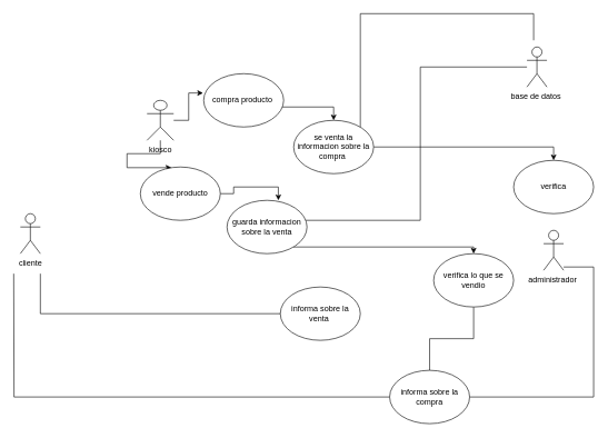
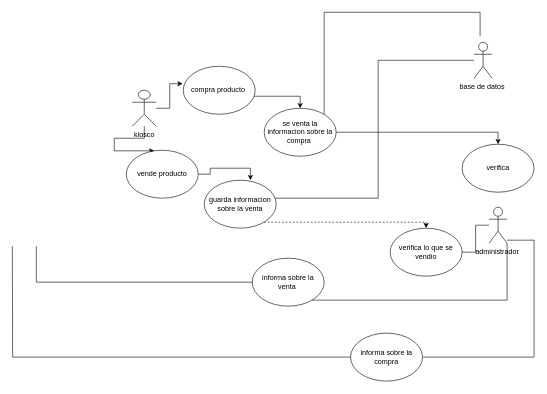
  <mxCell id="0" />
  <mxCell id="1" parent="0" />
  <mxCell id="2" value="base de datos&amp;nbsp;" style="shape=umlActor;verticalLabelPosition=bottom;verticalAlign=top;html=1;outlineConnect=0;" vertex="1" parent="1"><mxGeometry x="790" y="70" width="30" height="60" as="geometry" /></mxCell>
  <mxCell id="3" value="administrador&amp;nbsp;" style="shape=umlActor;verticalLabelPosition=bottom;verticalAlign=top;html=1;outlineConnect=0;" vertex="1" parent="1"><mxGeometry x="815" y="345" width="30" height="60" as="geometry" /></mxCell>
- <mxCell id="4" value="cliente" style="shape=umlActor;verticalLabelPosition=bottom;verticalAlign=top;html=1;outlineConnect=0;" vertex="1" parent="1"><mxGeometry x="30" y="320" width="30" height="60" as="geometry" /></mxCell>
  <mxCell id="5" style="edgeStyle=orthogonalEdgeStyle;rounded=0;orthogonalLoop=1;jettySize=auto;html=1;" edge="1" parent="1" source="7" target="9"><mxGeometry relative="1" as="geometry"><mxPoint x="200" y="300" as="targetPoint" /><Array as="points"><mxPoint x="240" y="230" /><mxPoint x="190" y="230" /><mxPoint x="190" y="251" /></Array></mxGeometry></mxCell>
  <mxCell id="6" style="edgeStyle=orthogonalEdgeStyle;rounded=0;orthogonalLoop=1;jettySize=auto;html=1;entryX=-0.008;entryY=0.363;entryDx=0;entryDy=0;entryPerimeter=0;" edge="1" parent="1" source="7" target="19"><mxGeometry relative="1" as="geometry" /></mxCell>
  <mxCell id="7" value="kiosco" style="shape=umlActor;verticalLabelPosition=bottom;verticalAlign=top;html=1;outlineConnect=0;" vertex="1" parent="1"><mxGeometry x="220" y="150" width="40" height="60" as="geometry" /></mxCell>
  <mxCell id="8" style="edgeStyle=orthogonalEdgeStyle;rounded=0;orthogonalLoop=1;jettySize=auto;html=1;entryX=0.642;entryY=0;entryDx=0;entryDy=0;entryPerimeter=0;" edge="1" parent="1" source="9" target="12"><mxGeometry relative="1" as="geometry" /></mxCell>
  <mxCell id="9" value="vende producto" style="ellipse;whiteSpace=wrap;html=1;" vertex="1" parent="1"><mxGeometry x="210" y="250" width="120" height="80" as="geometry" /></mxCell>
  <mxCell id="10" style="edgeStyle=orthogonalEdgeStyle;rounded=0;orthogonalLoop=1;jettySize=auto;html=1;endArrow=none;endFill=0;" edge="1" parent="1" source="12" target="2"><mxGeometry relative="1" as="geometry"><Array as="points"><mxPoint x="630" y="330" /><mxPoint x="630" y="100" /></Array></mxGeometry></mxCell>
- <mxCell id="11" style="edgeStyle=orthogonalEdgeStyle;rounded=0;orthogonalLoop=1;jettySize=auto;html=1;" edge="1" parent="1" source="12" target="14"><mxGeometry relative="1" as="geometry"><Array as="points"><mxPoint x="710" y="370" /></Array></mxGeometry></mxCell>
+ <mxCell id="11" style="edgeStyle=orthogonalEdgeStyle;rounded=0;orthogonalLoop=1;jettySize=auto;html=1;dashed=1;" edge="1" parent="1" source="12" target="14"><mxGeometry relative="1" as="geometry"><Array as="points"><mxPoint x="710" y="370" /></Array></mxGeometry></mxCell>
  <mxCell id="12" value="guarda informacion sobre la venta" style="ellipse;whiteSpace=wrap;html=1;" vertex="1" parent="1"><mxGeometry x="340" y="300" width="120" height="80" as="geometry" /></mxCell>
- <mxCell id="13" style="edgeStyle=orthogonalEdgeStyle;rounded=0;orthogonalLoop=1;jettySize=auto;html=1;endArrow=none;endFill=0;" edge="1" parent="1" source="14" target="26"><mxGeometry relative="1" as="geometry" /></mxCell>
+ <mxCell id="13" style="edgeStyle=orthogonalEdgeStyle;rounded=0;orthogonalLoop=1;jettySize=auto;html=1;endArrow=none;endFill=0;" edge="1" parent="1" source="14" target="3"><mxGeometry relative="1" as="geometry" /></mxCell>
  <mxCell id="14" value="verifica lo que se vendio" style="ellipse;whiteSpace=wrap;html=1;" vertex="1" parent="1"><mxGeometry x="650" y="380" width="120" height="80" as="geometry" /></mxCell>
  <mxCell id="15" style="edgeStyle=orthogonalEdgeStyle;rounded=0;orthogonalLoop=1;jettySize=auto;html=1;endArrow=none;endFill=0;" edge="1" parent="1" source="17"><mxGeometry relative="1" as="geometry"><mxPoint x="60" y="410" as="targetPoint" /><Array as="points"><mxPoint x="60" y="470" /><mxPoint x="60" y="410" /></Array></mxGeometry></mxCell>
+ <mxCell id="16" style="edgeStyle=orthogonalEdgeStyle;rounded=0;orthogonalLoop=1;jettySize=auto;html=1;endArrow=none;endFill=0;" edge="1" parent="1" source="17" target="3"><mxGeometry relative="1" as="geometry"><Array as="points"><mxPoint x="845" y="500" /></Array></mxGeometry></mxCell>
  <mxCell id="17" value="informa sobre la venta&amp;nbsp;" style="ellipse;whiteSpace=wrap;html=1;" vertex="1" parent="1"><mxGeometry x="420" y="430" width="120" height="80" as="geometry" /></mxCell>
  <mxCell id="18" style="edgeStyle=orthogonalEdgeStyle;rounded=0;orthogonalLoop=1;jettySize=auto;html=1;" edge="1" parent="1" source="19" target="22"><mxGeometry relative="1" as="geometry"><Array as="points"><mxPoint x="500" y="160" /></Array></mxGeometry></mxCell>
  <mxCell id="19" value="compra producto&amp;nbsp;" style="ellipse;whiteSpace=wrap;html=1;" vertex="1" parent="1"><mxGeometry x="305" y="110" width="120" height="80" as="geometry" /></mxCell>
  <mxCell id="20" style="edgeStyle=orthogonalEdgeStyle;rounded=0;orthogonalLoop=1;jettySize=auto;html=1;" edge="1" parent="1" source="22"><mxGeometry relative="1" as="geometry"><mxPoint x="830" y="240" as="targetPoint" /><Array as="points"><mxPoint x="830" y="220" /><mxPoint x="830" y="241" /></Array></mxGeometry></mxCell>
  <mxCell id="21" style="edgeStyle=orthogonalEdgeStyle;rounded=0;orthogonalLoop=1;jettySize=auto;html=1;endArrow=none;endFill=0;" edge="1" parent="1" source="22"><mxGeometry relative="1" as="geometry"><mxPoint x="800" y="60" as="targetPoint" /><Array as="points"><mxPoint x="540" y="20" /><mxPoint x="800" y="20" /></Array></mxGeometry></mxCell>
  <mxCell id="22" value="se venta la informacion sobre la compra&amp;nbsp;" style="ellipse;whiteSpace=wrap;html=1;" vertex="1" parent="1"><mxGeometry x="440" y="180" width="120" height="80" as="geometry" /></mxCell>
  <mxCell id="23" value="verifica" style="ellipse;whiteSpace=wrap;html=1;" vertex="1" parent="1"><mxGeometry x="770" y="240" width="120" height="80" as="geometry" /></mxCell>
  <mxCell id="24" style="edgeStyle=orthogonalEdgeStyle;rounded=0;orthogonalLoop=1;jettySize=auto;html=1;endArrow=none;endFill=0;" edge="1" parent="1" source="26" target="3"><mxGeometry relative="1" as="geometry"><Array as="points"><mxPoint x="890" y="595" /><mxPoint x="890" y="400" /></Array></mxGeometry></mxCell>
  <mxCell id="25" style="edgeStyle=orthogonalEdgeStyle;rounded=0;orthogonalLoop=1;jettySize=auto;html=1;endArrow=none;endFill=0;" edge="1" parent="1" source="26"><mxGeometry relative="1" as="geometry"><mxPoint x="20" y="410" as="targetPoint" /></mxGeometry></mxCell>
  <mxCell id="26" value="informa sobre la compra" style="ellipse;whiteSpace=wrap;html=1;" vertex="1" parent="1"><mxGeometry x="584" y="555" width="120" height="80" as="geometry" /></mxCell>
